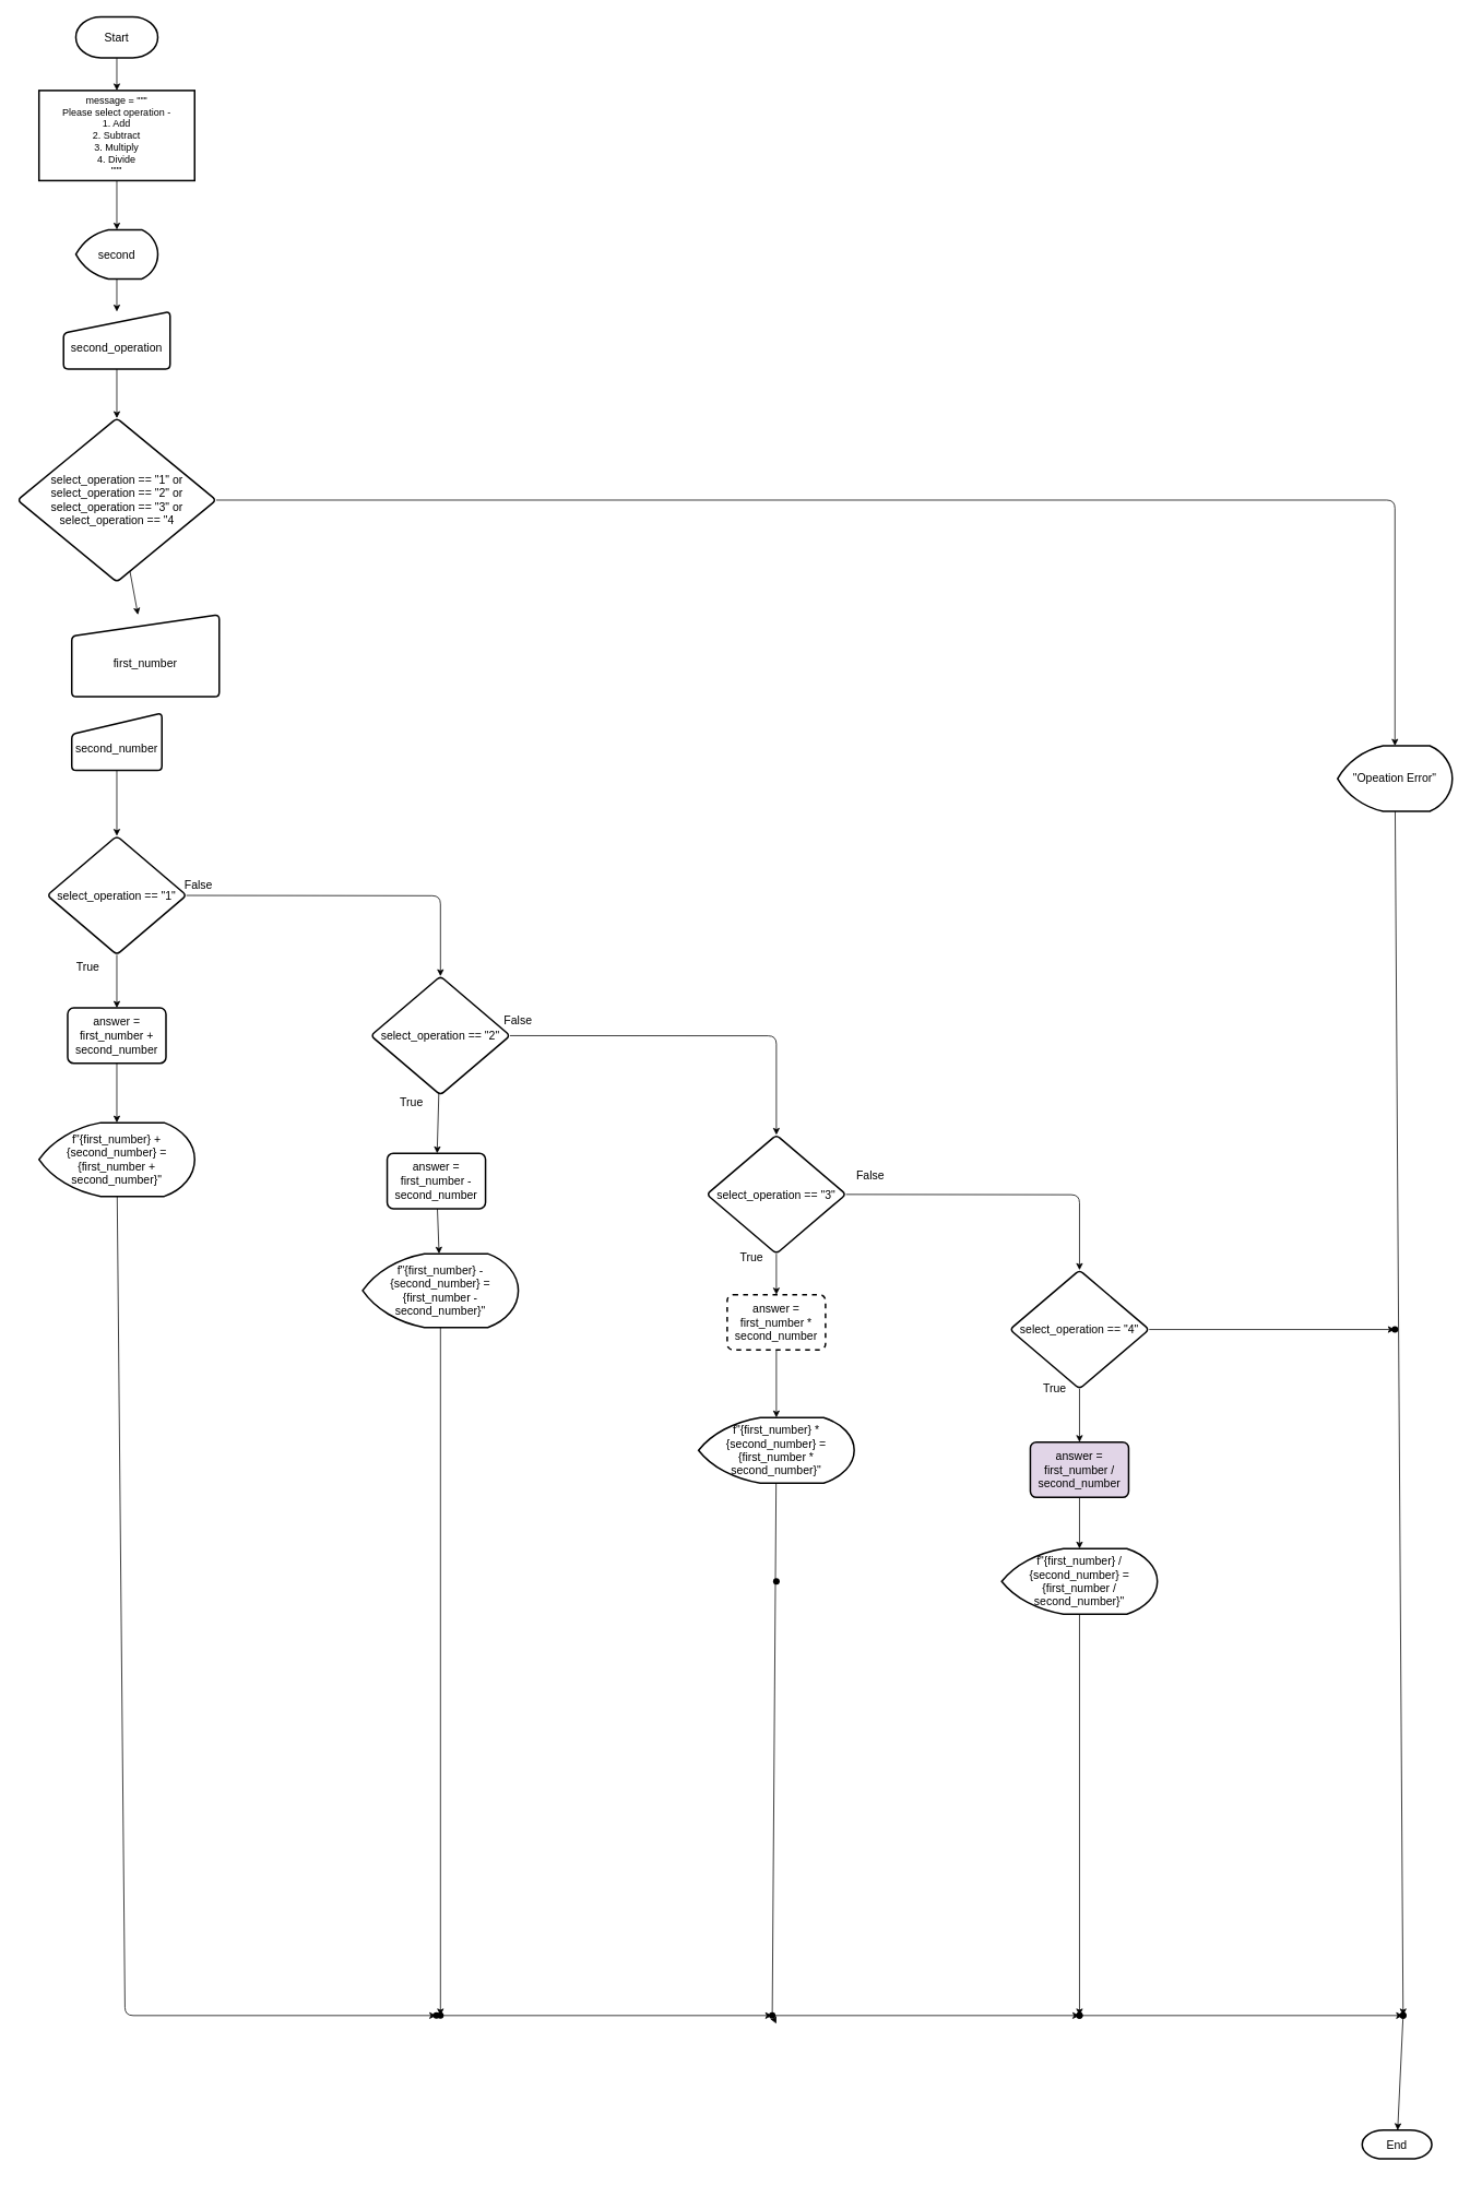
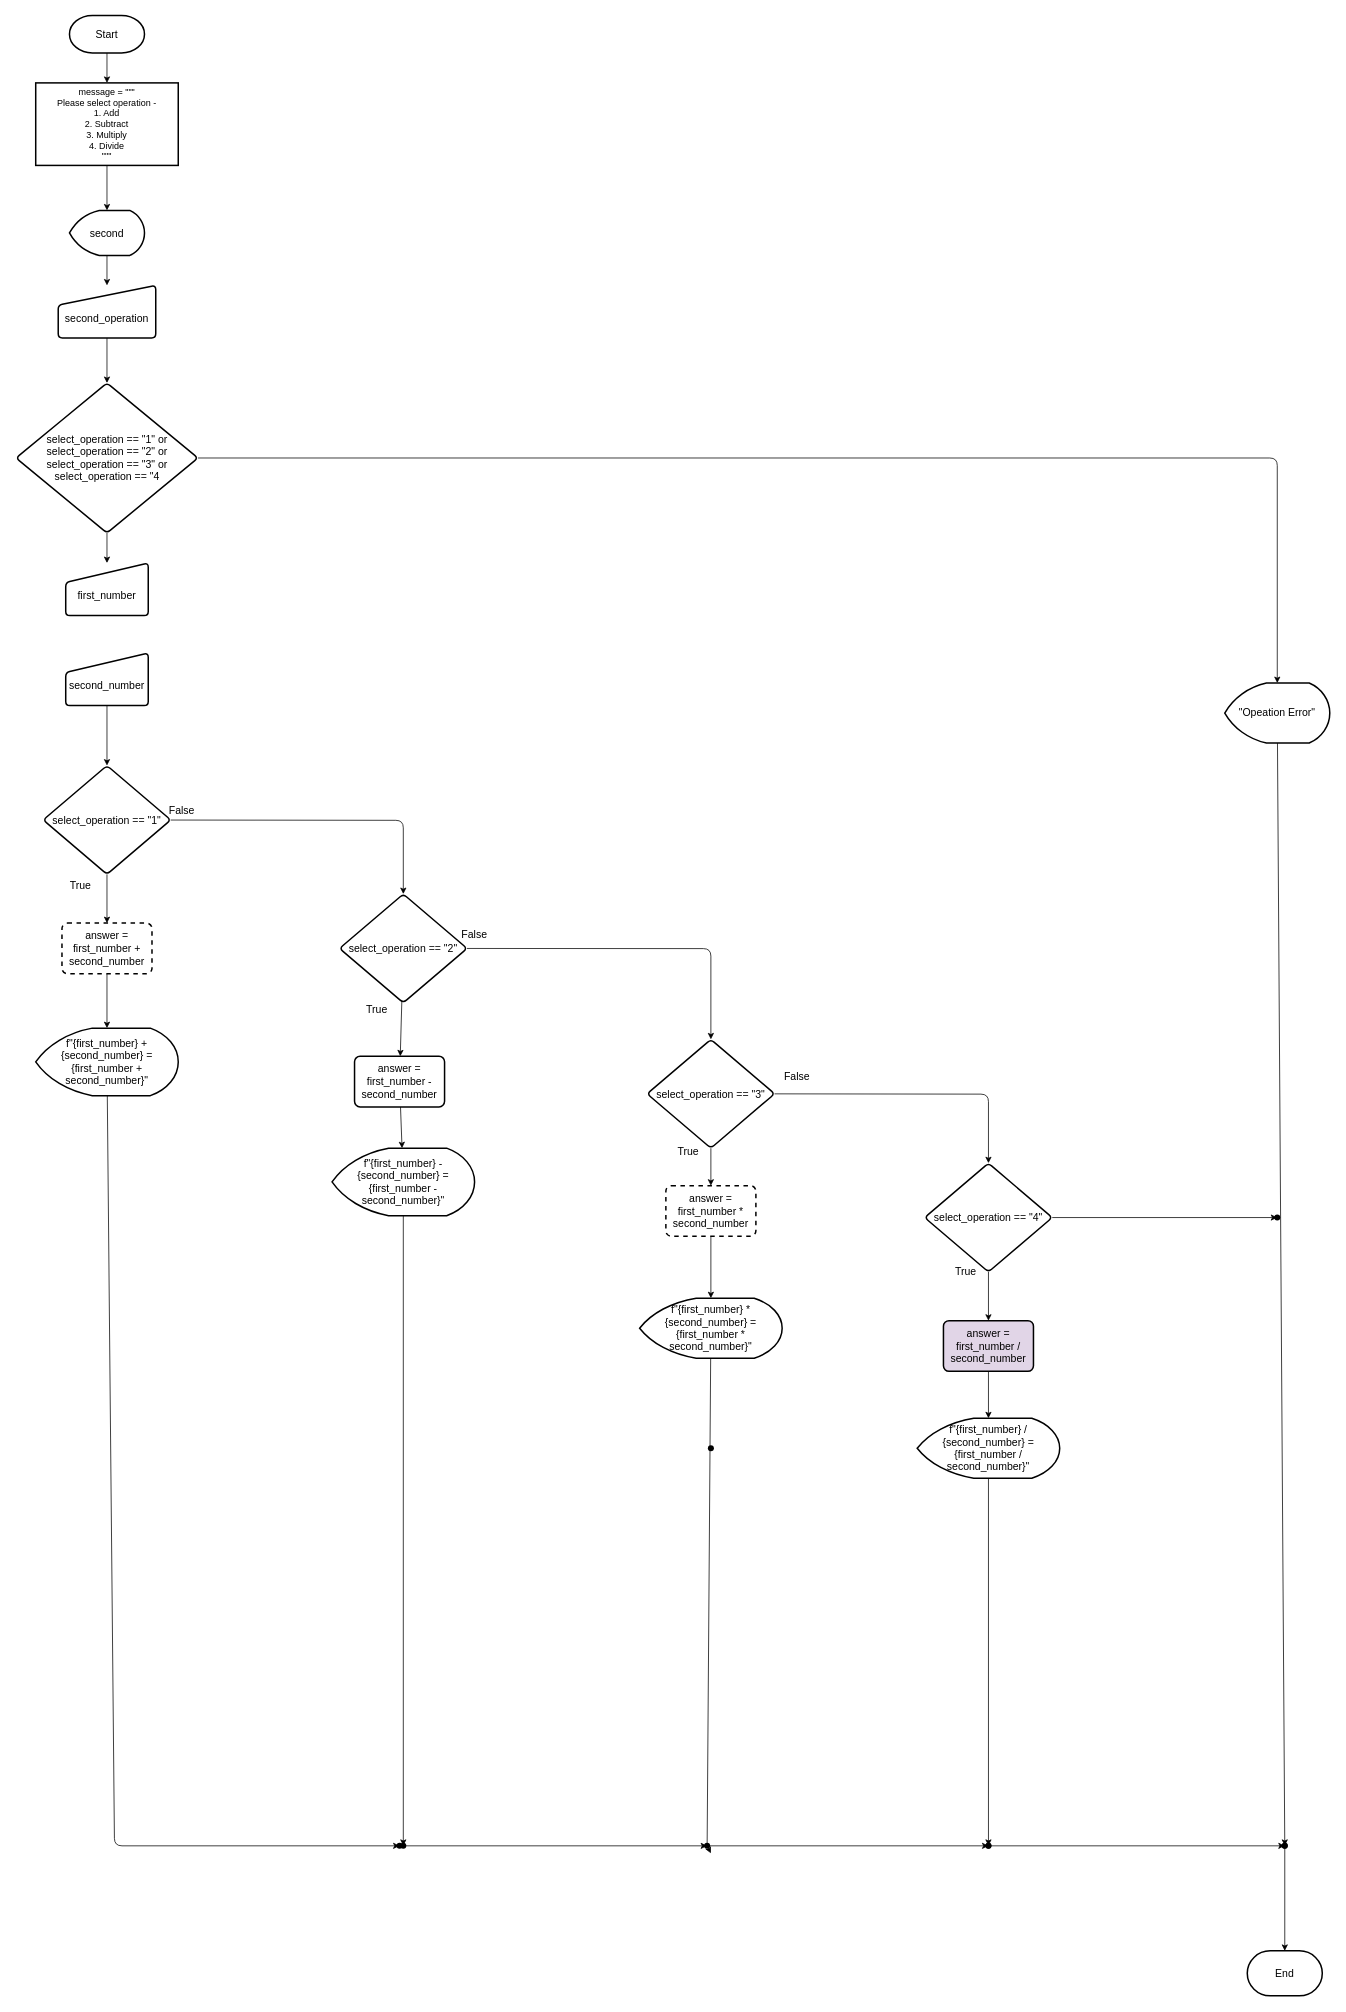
  <mxCell id="0" />
  <mxCell id="1" parent="0" />
  <mxCell id="2" value="" style="edgeStyle=none;html=1;fontSize=18;" edge="1" parent="1" source="3" target="5"><mxGeometry relative="1" as="geometry" /></mxCell>
  <mxCell id="3" value="&lt;font style=&quot;font-size: 14px&quot;&gt;Start&lt;/font&gt;" style="strokeWidth=2;html=1;shape=mxgraph.flowchart.terminator;whiteSpace=wrap;" vertex="1" parent="1"><mxGeometry x="92" y="20" width="100" height="50" as="geometry" /></mxCell>
  <mxCell id="4" value="" style="edgeStyle=none;html=1;fontSize=18;" edge="1" parent="1" source="5" target="7"><mxGeometry relative="1" as="geometry" /></mxCell>
  <mxCell id="5" value="message = &quot;&quot;&quot;&lt;br&gt;Please select operation -&lt;br&gt;1. Add&lt;br&gt;2. Subtract&lt;br&gt;3. Multiply&lt;br&gt;4. Divide&lt;br&gt;&quot;&quot;&quot;" style="whiteSpace=wrap;html=1;strokeWidth=2;" vertex="1" parent="1"><mxGeometry x="47" y="110" width="190" height="110" as="geometry" /></mxCell>
  <mxCell id="6" value="" style="edgeStyle=none;html=1;fontSize=14;" edge="1" parent="1" source="7" target="9"><mxGeometry relative="1" as="geometry" /></mxCell>
  <mxCell id="7" value="&lt;font style=&quot;font-size: 14px&quot;&gt;second&lt;/font&gt;" style="strokeWidth=2;html=1;shape=mxgraph.flowchart.display;whiteSpace=wrap;fontSize=18;" vertex="1" parent="1"><mxGeometry x="92" y="280" width="100" height="60" as="geometry" /></mxCell>
  <mxCell id="8" value="" style="edgeStyle=none;html=1;fontSize=14;" edge="1" parent="1" source="9" target="12"><mxGeometry relative="1" as="geometry" /></mxCell>
  <mxCell id="9" value="&lt;br&gt;second_operation" style="html=1;strokeWidth=2;shape=manualInput;whiteSpace=wrap;rounded=1;size=26;arcSize=11;fontSize=14;" vertex="1" parent="1"><mxGeometry x="77" y="380" width="130" height="70" as="geometry" /></mxCell>
  <mxCell id="10" value="" style="edgeStyle=none;html=1;fontSize=14;" edge="1" parent="1" source="12" target="13"><mxGeometry relative="1" as="geometry" /></mxCell>
  <mxCell id="11" value="" style="edgeStyle=none;html=1;fontSize=14;" edge="1" parent="1" source="12" target="41"><mxGeometry relative="1" as="geometry"><Array as="points"><mxPoint x="1702" y="610" /></Array></mxGeometry></mxCell>
  <mxCell id="12" value="select_operation == &quot;1&quot; or&lt;br&gt;select_operation == &quot;2&quot; or&lt;br&gt;select_operation == &quot;3&quot; or&lt;br&gt;select_operation == &quot;4" style="rhombus;whiteSpace=wrap;html=1;fontSize=14;strokeWidth=2;rounded=1;arcSize=11;" vertex="1" parent="1"><mxGeometry x="20.75" y="510" width="242.5" height="200" as="geometry" /></mxCell>
- <mxCell id="13" value="&lt;br&gt;first_number" style="html=1;strokeWidth=2;shape=manualInput;whiteSpace=wrap;rounded=1;size=26;arcSize=11;fontSize=14;" vertex="1" parent="1"><mxGeometry x="87" y="750" width="180" height="100" as="geometry" /></mxCell>
+ <mxCell id="13" value="&lt;br&gt;first_number" style="html=1;strokeWidth=2;shape=manualInput;whiteSpace=wrap;rounded=1;size=26;arcSize=11;fontSize=14;" vertex="1" parent="1"><mxGeometry x="87" y="750" width="110" height="70" as="geometry" /></mxCell>
  <mxCell id="14" value="" style="edgeStyle=none;html=1;fontSize=14;" edge="1" parent="1" source="15" target="18"><mxGeometry relative="1" as="geometry" /></mxCell>
  <mxCell id="15" value="&lt;br&gt;second_number" style="html=1;strokeWidth=2;shape=manualInput;whiteSpace=wrap;rounded=1;size=26;arcSize=11;fontSize=14;" vertex="1" parent="1"><mxGeometry x="87" y="870" width="110" height="70" as="geometry" /></mxCell>
  <mxCell id="16" value="" style="edgeStyle=none;html=1;fontSize=14;" edge="1" parent="1" source="18" target="20"><mxGeometry relative="1" as="geometry" /></mxCell>
  <mxCell id="17" value="" style="edgeStyle=none;html=1;fontSize=14;" edge="1" parent="1" source="18" target="25"><mxGeometry relative="1" as="geometry"><Array as="points"><mxPoint x="537" y="1093" /></Array></mxGeometry></mxCell>
  <mxCell id="18" value="select_operation == &quot;1&quot;" style="rhombus;whiteSpace=wrap;html=1;fontSize=14;strokeWidth=2;rounded=1;arcSize=11;" vertex="1" parent="1"><mxGeometry x="57" y="1020" width="170" height="145" as="geometry" /></mxCell>
  <mxCell id="19" value="" style="edgeStyle=none;html=1;fontSize=14;" edge="1" parent="1" source="20" target="22"><mxGeometry relative="1" as="geometry" /></mxCell>
- <mxCell id="20" value="answer = first_number + second_number" style="whiteSpace=wrap;html=1;fontSize=14;strokeWidth=2;rounded=1;arcSize=11;" vertex="1" parent="1"><mxGeometry x="82" y="1230" width="120" height="67.5" as="geometry" /></mxCell>
+ <mxCell id="20" value="answer = first_number + second_number" style="whiteSpace=wrap;html=1;fontSize=14;strokeWidth=2;rounded=1;arcSize=11;dashed=1;" vertex="1" parent="1"><mxGeometry x="82" y="1230" width="120" height="67.5" as="geometry" /></mxCell>
  <mxCell id="21" value="" style="edgeStyle=none;html=1;fontSize=14;" edge="1" parent="1" source="22" target="53"><mxGeometry relative="1" as="geometry"><Array as="points"><mxPoint x="152" y="2460" /></Array></mxGeometry></mxCell>
  <mxCell id="22" value="f&quot;{first_number} + {second_number} = {first_number + second_number}&quot;" style="strokeWidth=2;html=1;shape=mxgraph.flowchart.display;whiteSpace=wrap;fontSize=14;" vertex="1" parent="1"><mxGeometry x="47" y="1370" width="190" height="90" as="geometry" /></mxCell>
  <mxCell id="23" value="" style="edgeStyle=none;html=1;fontSize=14;" edge="1" parent="1" source="25" target="27"><mxGeometry relative="1" as="geometry" /></mxCell>
  <mxCell id="24" value="" style="edgeStyle=none;html=1;fontSize=14;" edge="1" parent="1" source="25" target="35"><mxGeometry relative="1" as="geometry"><Array as="points"><mxPoint x="947" y="1264" /></Array></mxGeometry></mxCell>
  <mxCell id="25" value="select_operation == &quot;2&quot;" style="rhombus;whiteSpace=wrap;html=1;fontSize=14;strokeWidth=2;rounded=1;arcSize=11;" vertex="1" parent="1"><mxGeometry x="452" y="1191.25" width="170" height="145" as="geometry" /></mxCell>
  <mxCell id="26" value="" style="edgeStyle=none;html=1;fontSize=14;" edge="1" parent="1" source="27" target="29"><mxGeometry relative="1" as="geometry" /></mxCell>
  <mxCell id="27" value="answer = first_number - second_number" style="whiteSpace=wrap;html=1;fontSize=14;strokeWidth=2;rounded=1;arcSize=11;" vertex="1" parent="1"><mxGeometry x="472" y="1407.5" width="120" height="67.5" as="geometry" /></mxCell>
  <mxCell id="28" value="" style="edgeStyle=none;html=1;fontSize=14;" edge="1" parent="1" source="29" target="55"><mxGeometry relative="1" as="geometry" /></mxCell>
  <mxCell id="29" value="f&quot;{first_number} - {second_number} = {first_number - second_number}&quot;" style="strokeWidth=2;html=1;shape=mxgraph.flowchart.display;whiteSpace=wrap;fontSize=14;" vertex="1" parent="1"><mxGeometry x="442" y="1530" width="190" height="90" as="geometry" /></mxCell>
  <mxCell id="30" value="True" style="text;html=1;strokeColor=none;fillColor=none;align=center;verticalAlign=middle;whiteSpace=wrap;rounded=0;fontSize=14;" vertex="1" parent="1"><mxGeometry x="77" y="1165" width="60" height="30" as="geometry" /></mxCell>
  <mxCell id="31" value="False" style="text;html=1;strokeColor=none;fillColor=none;align=center;verticalAlign=middle;whiteSpace=wrap;rounded=0;fontSize=14;" vertex="1" parent="1"><mxGeometry x="212" y="1065" width="60" height="30" as="geometry" /></mxCell>
  <mxCell id="32" value="True" style="text;html=1;strokeColor=none;fillColor=none;align=center;verticalAlign=middle;whiteSpace=wrap;rounded=0;fontSize=14;" vertex="1" parent="1"><mxGeometry x="472" y="1330" width="60" height="30" as="geometry" /></mxCell>
  <mxCell id="33" value="" style="edgeStyle=none;html=1;fontSize=14;" edge="1" parent="1" source="35" target="37"><mxGeometry relative="1" as="geometry" /></mxCell>
  <mxCell id="34" value="" style="edgeStyle=none;html=1;fontSize=14;" edge="1" parent="1" source="35" target="46"><mxGeometry relative="1" as="geometry"><Array as="points"><mxPoint x="1317" y="1458" /></Array></mxGeometry></mxCell>
  <mxCell id="35" value="select_operation == &quot;3&quot;" style="rhombus;whiteSpace=wrap;html=1;fontSize=14;strokeWidth=2;rounded=1;arcSize=11;" vertex="1" parent="1"><mxGeometry x="862" y="1385" width="170" height="145" as="geometry" /></mxCell>
  <mxCell id="36" value="" style="edgeStyle=none;html=1;fontSize=14;" edge="1" parent="1" source="37" target="39"><mxGeometry relative="1" as="geometry" /></mxCell>
  <mxCell id="37" value="answer = first_number * second_number" style="whiteSpace=wrap;html=1;fontSize=14;strokeWidth=2;rounded=1;arcSize=11;dashed=1;" vertex="1" parent="1"><mxGeometry x="887" y="1580" width="120" height="67.5" as="geometry" /></mxCell>
  <mxCell id="38" value="" style="edgeStyle=none;html=1;fontSize=14;startArrow=none;" edge="1" parent="1" source="58"><mxGeometry relative="1" as="geometry"><mxPoint x="947" y="2470" as="targetPoint" /></mxGeometry></mxCell>
  <mxCell id="39" value="f&quot;{first_number} * {second_number} = {first_number * second_number}&quot;" style="strokeWidth=2;html=1;shape=mxgraph.flowchart.display;whiteSpace=wrap;fontSize=14;" vertex="1" parent="1"><mxGeometry x="852" y="1730" width="190" height="80" as="geometry" /></mxCell>
  <mxCell id="40" value="" style="edgeStyle=none;html=1;fontSize=14;" edge="1" parent="1" source="41" target="63"><mxGeometry relative="1" as="geometry" /></mxCell>
  <mxCell id="41" value="&quot;Opeation Error&quot;" style="strokeWidth=2;html=1;shape=mxgraph.flowchart.display;whiteSpace=wrap;fontSize=14;" vertex="1" parent="1"><mxGeometry x="1632" y="910" width="140" height="80" as="geometry" /></mxCell>
  <mxCell id="42" value="False" style="text;html=1;strokeColor=none;fillColor=none;align=center;verticalAlign=middle;whiteSpace=wrap;rounded=0;fontSize=14;" vertex="1" parent="1"><mxGeometry x="602" y="1230" width="60" height="30" as="geometry" /></mxCell>
  <mxCell id="43" value="True" style="text;html=1;strokeColor=none;fillColor=none;align=center;verticalAlign=middle;whiteSpace=wrap;rounded=0;fontSize=14;" vertex="1" parent="1"><mxGeometry x="887" y="1520" width="60" height="30" as="geometry" /></mxCell>
  <mxCell id="44" value="" style="edgeStyle=none;html=1;fontSize=14;" edge="1" parent="1" source="46" target="49"><mxGeometry relative="1" as="geometry" /></mxCell>
  <mxCell id="45" value="" style="edgeStyle=none;html=1;fontSize=14;" edge="1" parent="1" source="46" target="67"><mxGeometry relative="1" as="geometry" /></mxCell>
  <mxCell id="46" value="select_operation == &quot;4&quot;" style="rhombus;whiteSpace=wrap;html=1;fontSize=14;strokeWidth=2;rounded=1;arcSize=11;" vertex="1" parent="1"><mxGeometry x="1232" y="1550" width="170" height="145" as="geometry" /></mxCell>
  <mxCell id="47" value="False" style="text;html=1;strokeColor=none;fillColor=none;align=center;verticalAlign=middle;whiteSpace=wrap;rounded=0;fontSize=14;" vertex="1" parent="1"><mxGeometry x="1032" y="1420" width="60" height="30" as="geometry" /></mxCell>
  <mxCell id="48" value="" style="edgeStyle=none;html=1;fontSize=14;" edge="1" parent="1" source="49" target="51"><mxGeometry relative="1" as="geometry" /></mxCell>
  <mxCell id="49" value="answer = first_number / second_number" style="whiteSpace=wrap;html=1;fontSize=14;strokeWidth=2;rounded=1;arcSize=11;fillColor=#e1d5e7;" vertex="1" parent="1"><mxGeometry x="1257" y="1760" width="120" height="67.5" as="geometry" /></mxCell>
  <mxCell id="50" value="" style="edgeStyle=none;html=1;fontSize=14;" edge="1" parent="1" source="51" target="60"><mxGeometry relative="1" as="geometry" /></mxCell>
  <mxCell id="51" value="f&quot;{first_number} / {second_number} = {first_number / second_number}&quot;" style="strokeWidth=2;html=1;shape=mxgraph.flowchart.display;whiteSpace=wrap;fontSize=14;" vertex="1" parent="1"><mxGeometry x="1222" y="1890" width="190" height="80" as="geometry" /></mxCell>
  <mxCell id="52" value="True" style="text;html=1;strokeColor=none;fillColor=none;align=center;verticalAlign=middle;whiteSpace=wrap;rounded=0;fontSize=14;" vertex="1" parent="1"><mxGeometry x="1257" y="1680" width="60" height="30" as="geometry" /></mxCell>
  <mxCell id="53" value="" style="shape=waypoint;sketch=0;size=6;pointerEvents=1;points=[];fillColor=default;resizable=0;rotatable=0;perimeter=centerPerimeter;snapToPoint=1;fontSize=14;strokeWidth=2;" vertex="1" parent="1"><mxGeometry x="512" y="2440" width="40" height="40" as="geometry" /></mxCell>
  <mxCell id="54" value="" style="edgeStyle=none;html=1;fontSize=14;" edge="1" parent="1" source="55" target="58"><mxGeometry relative="1" as="geometry" /></mxCell>
  <mxCell id="55" value="" style="shape=waypoint;sketch=0;size=6;pointerEvents=1;points=[];fillColor=default;resizable=0;rotatable=0;perimeter=centerPerimeter;snapToPoint=1;fontSize=14;strokeWidth=2;" vertex="1" parent="1"><mxGeometry x="517" y="2440" width="40" height="40" as="geometry" /></mxCell>
  <mxCell id="56" value="" style="shape=waypoint;sketch=0;size=6;pointerEvents=1;points=[];fillColor=default;resizable=0;rotatable=0;perimeter=centerPerimeter;snapToPoint=1;fontSize=14;strokeWidth=2;" vertex="1" parent="1"><mxGeometry x="927" y="1910" width="40" height="40" as="geometry" /></mxCell>
  <mxCell id="57" value="" style="edgeStyle=none;html=1;fontSize=14;" edge="1" parent="1" source="58" target="62"><mxGeometry relative="1" as="geometry" /></mxCell>
  <mxCell id="58" value="" style="shape=waypoint;sketch=0;size=6;pointerEvents=1;points=[];fillColor=default;resizable=0;rotatable=0;perimeter=centerPerimeter;snapToPoint=1;fontSize=14;strokeWidth=2;" vertex="1" parent="1"><mxGeometry x="922" y="2440" width="40" height="40" as="geometry" /></mxCell>
  <mxCell id="59" value="" style="edgeStyle=none;html=1;fontSize=14;endArrow=none;" edge="1" parent="1" source="39" target="58"><mxGeometry relative="1" as="geometry"><mxPoint x="947" y="1810" as="sourcePoint" /><mxPoint x="947" y="2470" as="targetPoint" /></mxGeometry></mxCell>
  <mxCell id="60" value="" style="shape=waypoint;sketch=0;size=6;pointerEvents=1;points=[];fillColor=default;resizable=0;rotatable=0;perimeter=centerPerimeter;snapToPoint=1;fontSize=14;strokeWidth=2;" vertex="1" parent="1"><mxGeometry x="1297" y="2440" width="40" height="40" as="geometry" /></mxCell>
  <mxCell id="61" value="" style="edgeStyle=none;html=1;fontSize=14;" edge="1" parent="1" source="62" target="65"><mxGeometry relative="1" as="geometry" /></mxCell>
  <mxCell id="62" value="" style="shape=waypoint;sketch=0;size=6;pointerEvents=1;points=[];fillColor=default;resizable=0;rotatable=0;perimeter=centerPerimeter;snapToPoint=1;fontSize=14;strokeWidth=2;" vertex="1" parent="1"><mxGeometry x="1297" y="2440" width="40" height="40" as="geometry" /></mxCell>
  <mxCell id="63" value="" style="shape=waypoint;sketch=0;size=6;pointerEvents=1;points=[];fillColor=default;resizable=0;rotatable=0;perimeter=centerPerimeter;snapToPoint=1;fontSize=14;strokeWidth=2;" vertex="1" parent="1"><mxGeometry x="1692" y="2440" width="40" height="40" as="geometry" /></mxCell>
  <mxCell id="64" value="" style="edgeStyle=none;html=1;fontSize=14;" edge="1" parent="1" source="65" target="66"><mxGeometry relative="1" as="geometry" /></mxCell>
  <mxCell id="65" value="" style="shape=waypoint;sketch=0;size=6;pointerEvents=1;points=[];fillColor=default;resizable=0;rotatable=0;perimeter=centerPerimeter;snapToPoint=1;fontSize=14;strokeWidth=2;" vertex="1" parent="1"><mxGeometry x="1692" y="2440" width="40" height="40" as="geometry" /></mxCell>
- <mxCell id="66" value="End" style="strokeWidth=2;html=1;shape=mxgraph.flowchart.terminator;whiteSpace=wrap;fontSize=14;" vertex="1" parent="1"><mxGeometry x="1662" y="2600" width="85" height="35" as="geometry" /></mxCell>
+ <mxCell id="66" value="End" style="strokeWidth=2;html=1;shape=mxgraph.flowchart.terminator;whiteSpace=wrap;fontSize=14;" vertex="1" parent="1"><mxGeometry x="1662" y="2600" width="100" height="60" as="geometry" /></mxCell>
  <mxCell id="67" value="" style="shape=waypoint;sketch=0;size=6;pointerEvents=1;points=[];fillColor=default;resizable=0;rotatable=0;perimeter=centerPerimeter;snapToPoint=1;fontSize=14;strokeWidth=2;rounded=1;arcSize=11;" vertex="1" parent="1"><mxGeometry x="1682" y="1602.5" width="40" height="40" as="geometry" /></mxCell>
